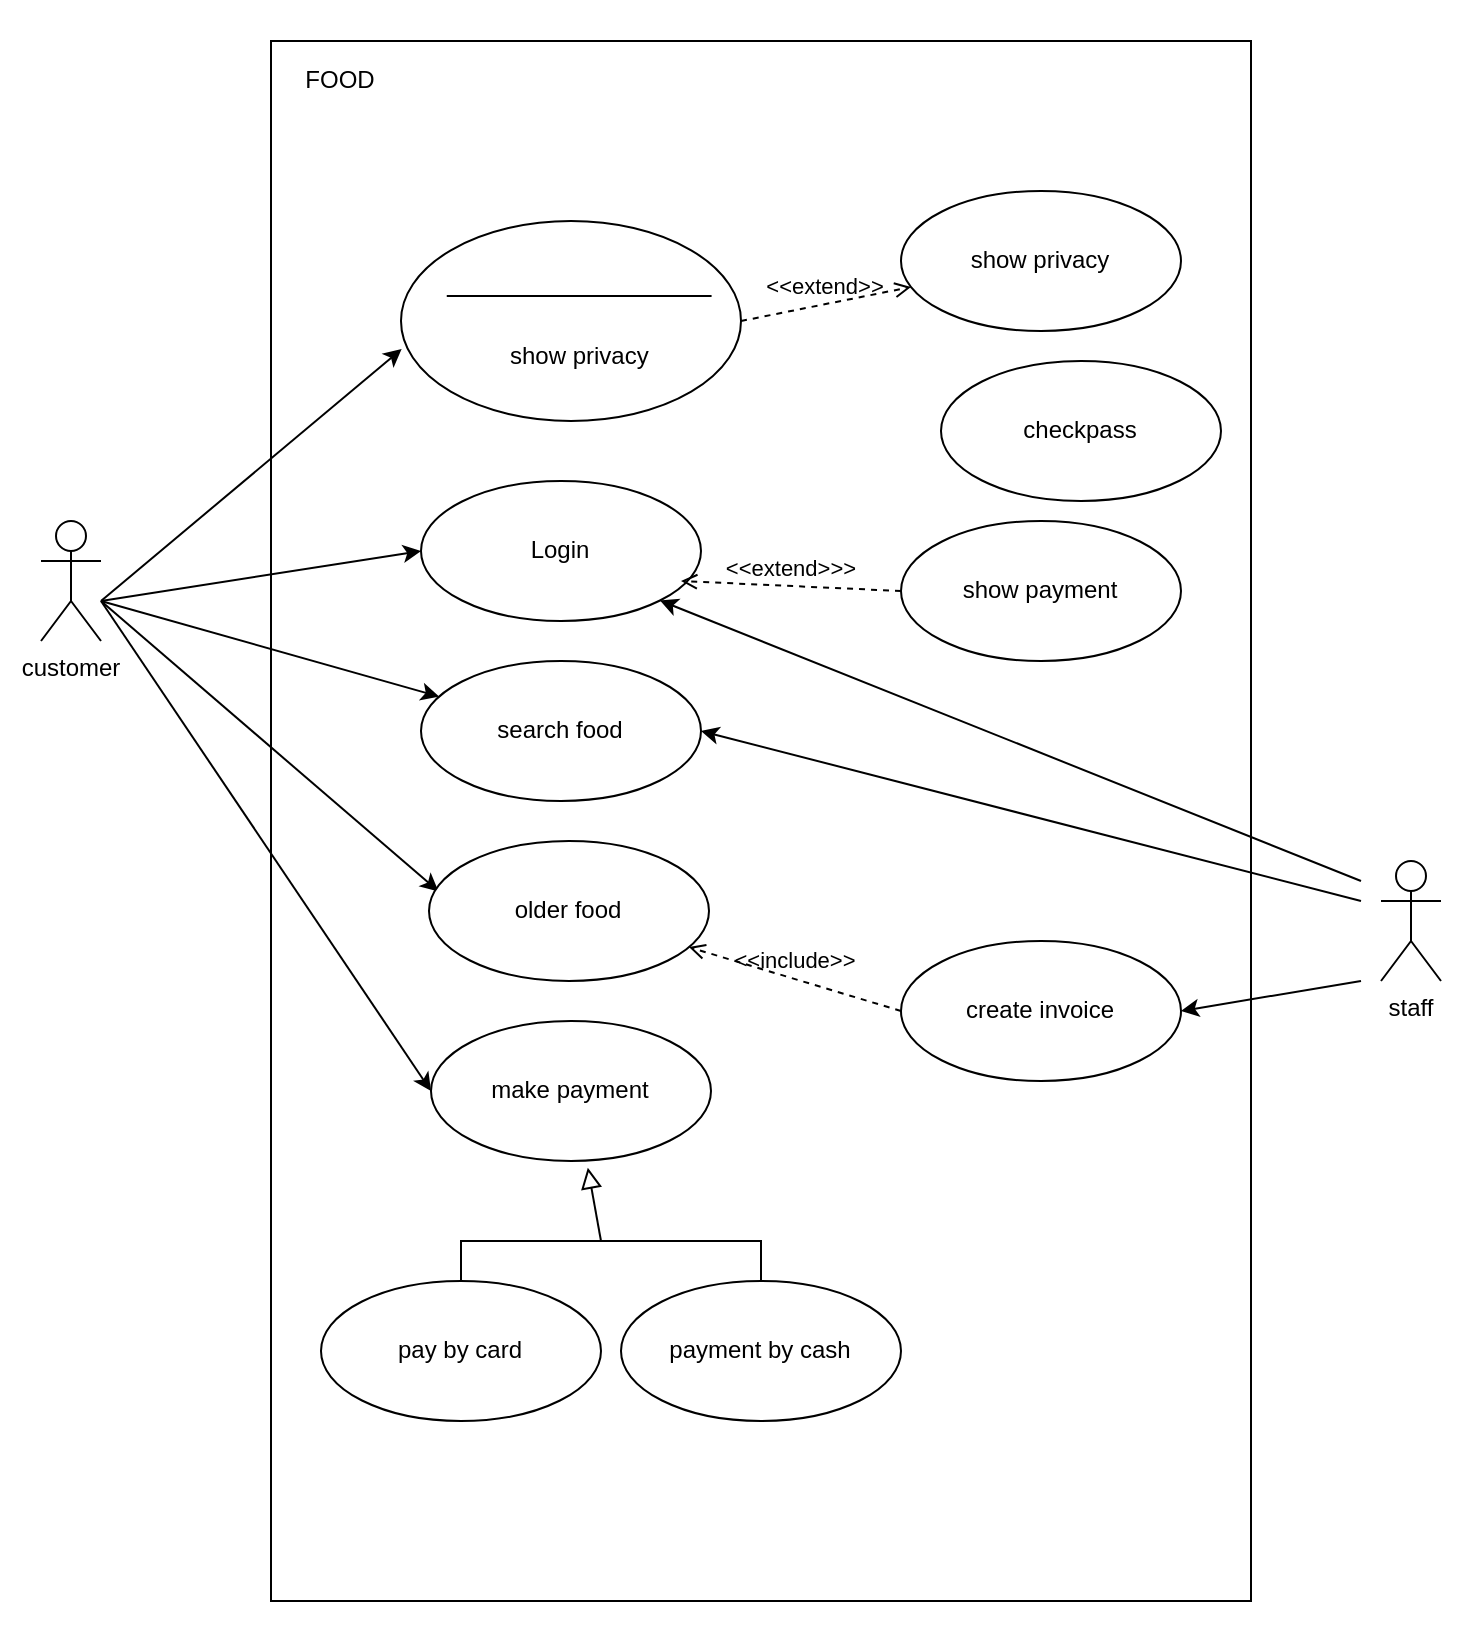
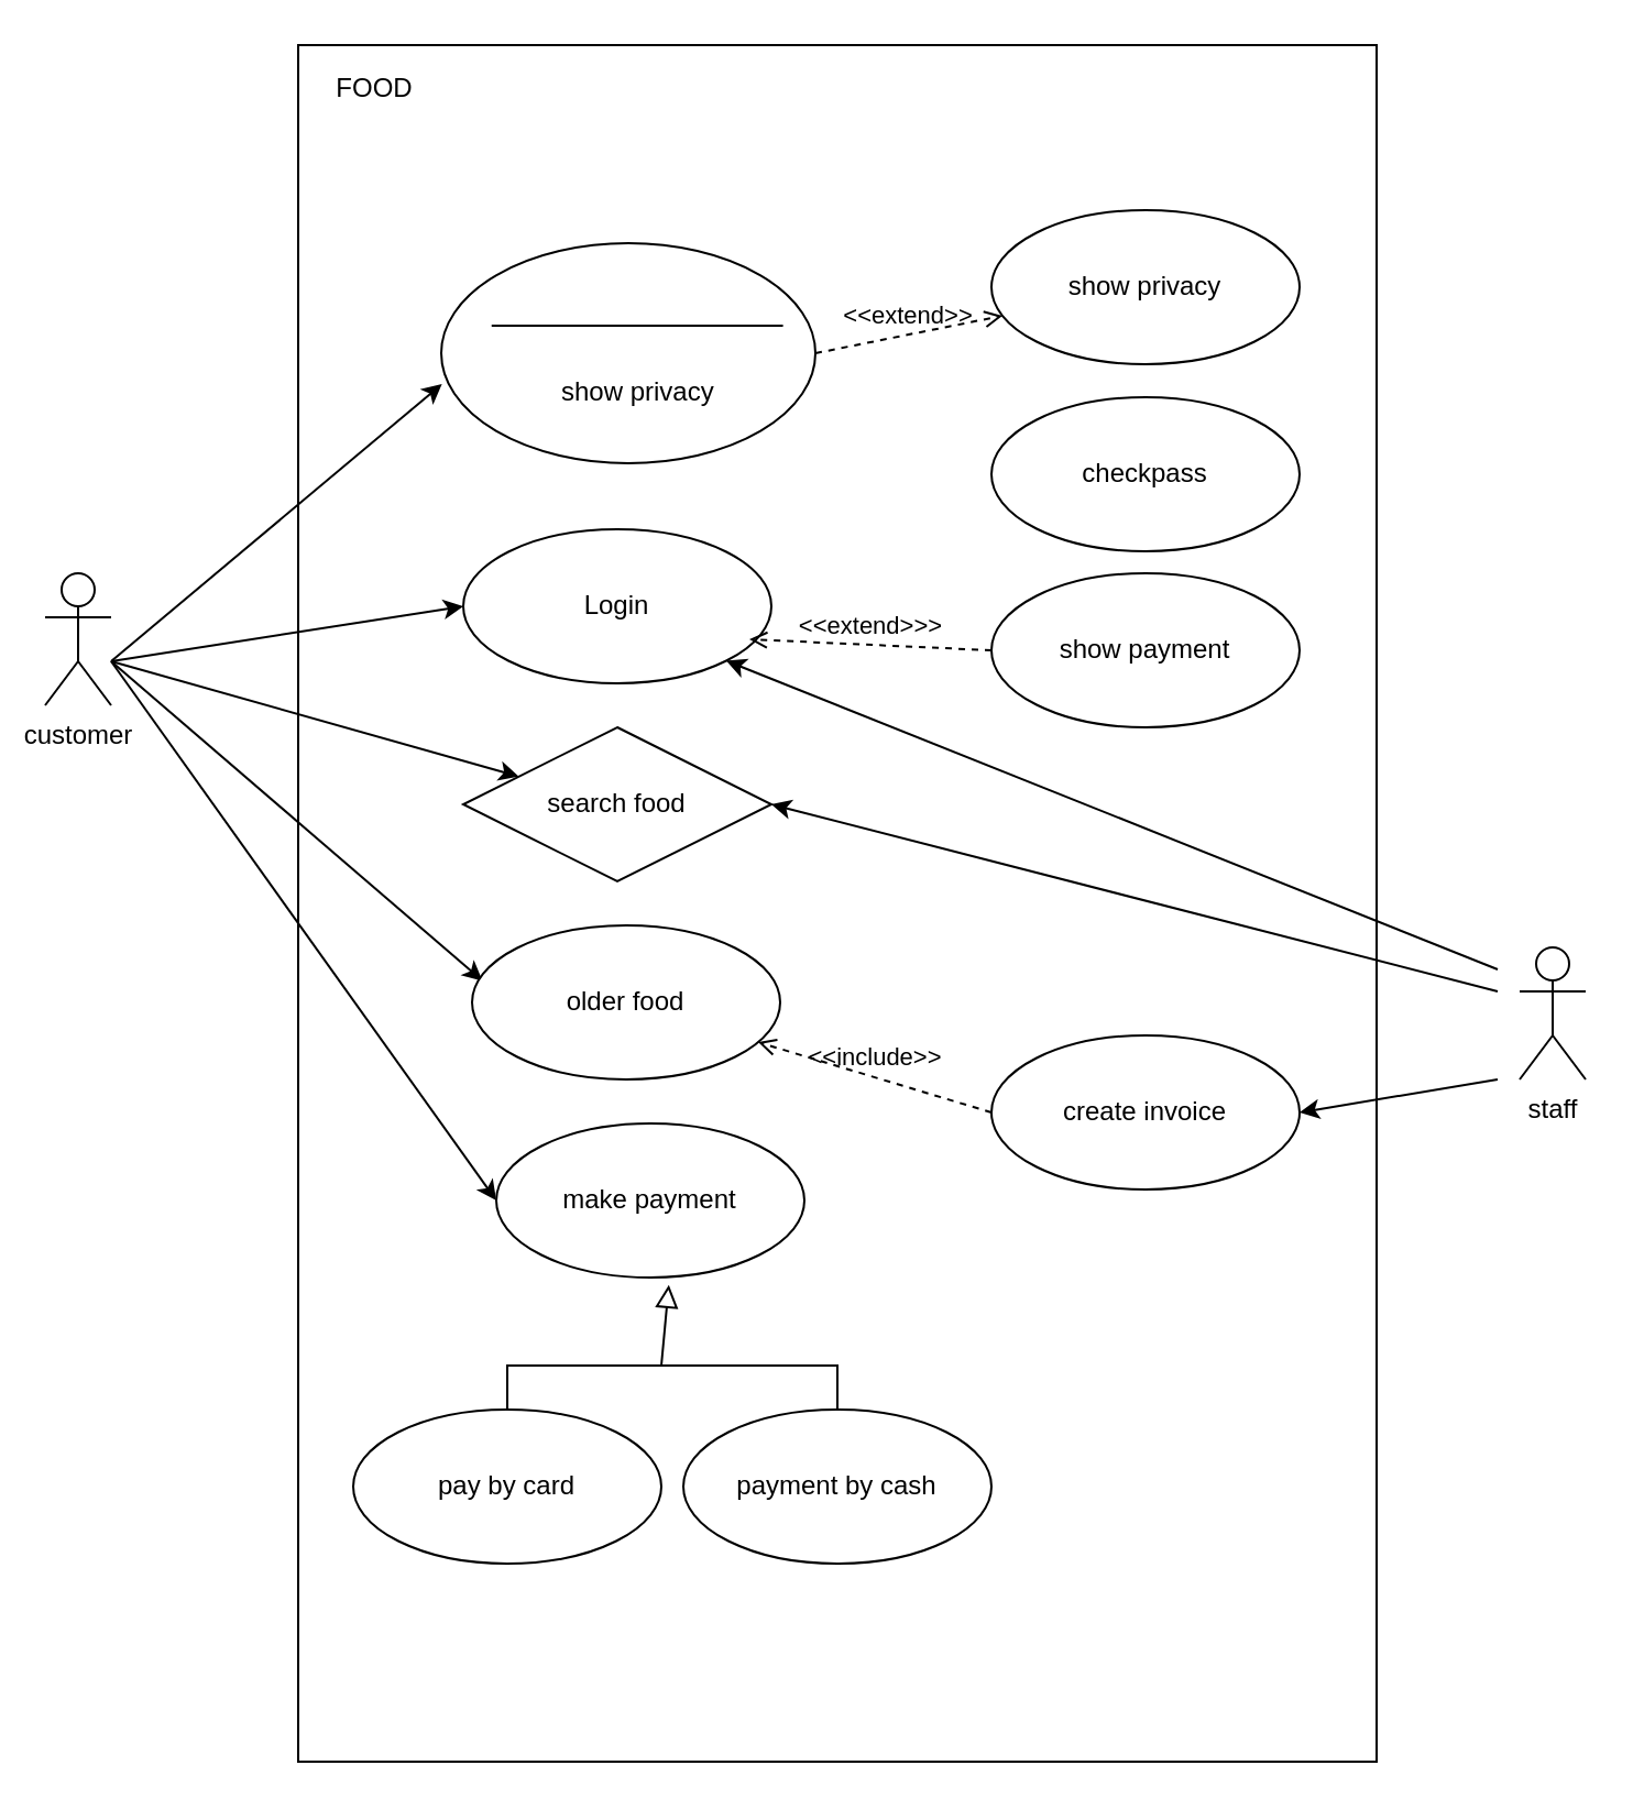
  <mxCell id="0" />
  <mxCell id="1" parent="0" />
  <mxCell id="2" value="customer" style="shape=umlActor;verticalLabelPosition=bottom;verticalAlign=top;html=1;" parent="1" vertex="1"><mxGeometry x="20" y="260" width="30" height="60" as="geometry" /></mxCell>
  <mxCell id="3" value="staff" style="shape=umlActor;verticalLabelPosition=bottom;verticalAlign=top;html=1;" parent="1" vertex="1"><mxGeometry x="690" y="430" width="30" height="60" as="geometry" /></mxCell>
  <mxCell id="4" value="" style="verticalLabelPosition=bottom;verticalAlign=top;html=1;shape=mxgraph.basic.rect;fillColor2=none;strokeWidth=1;size=20;indent=5;" parent="1" vertex="1"><mxGeometry x="135" y="20" width="490" height="780" as="geometry" /></mxCell>
  <mxCell id="5" value="" style="shape=ellipse;container=1;horizontal=1;horizontalStack=0;resizeParent=1;resizeParentMax=0;resizeLast=0;html=1;dashed=0;collapsible=0;" parent="1" vertex="1"><mxGeometry x="200" y="110" width="170" height="100" as="geometry" /></mxCell>
  <mxCell id="6" value="" style="line;strokeWidth=1;fillColor=none;rotatable=0;labelPosition=right;points=[];portConstraint=eastwest;dashed=0;resizeWidth=1;" parent="5" vertex="1"><mxGeometry x="22.885" y="33.33" width="132.404" height="8.333" as="geometry" /></mxCell>
  <mxCell id="7" value="Login" style="ellipse;whiteSpace=wrap;html=1;" parent="1" vertex="1"><mxGeometry x="210" y="240" width="140" height="70" as="geometry" /></mxCell>
- <mxCell id="8" value="search food" style="ellipse;whiteSpace=wrap;html=1;" parent="1" vertex="1"><mxGeometry x="210" y="330" width="140" height="70" as="geometry" /></mxCell>
- <mxCell id="9" value="make payment" style="ellipse;whiteSpace=wrap;html=1;" parent="1" vertex="1"><mxGeometry x="215" y="510" width="140" height="70" as="geometry" /></mxCell>
- <mxCell id="10" value="checkpass" style="ellipse;whiteSpace=wrap;html=1;" parent="1" vertex="1"><mxGeometry x="470" y="180" width="140" height="70" as="geometry" /></mxCell>
+ <mxCell id="8" value="search food" style="rhombus;whiteSpace=wrap;html=1;" parent="1" vertex="1"><mxGeometry x="210" y="330" width="140" height="70" as="geometry" /></mxCell>
+ <mxCell id="9" value="make payment" style="ellipse;whiteSpace=wrap;html=1;" parent="1" vertex="1"><mxGeometry x="225" y="510" width="140" height="70" as="geometry" /></mxCell>
+ <mxCell id="10" value="checkpass" style="ellipse;whiteSpace=wrap;html=1;" parent="1" vertex="1"><mxGeometry x="450" y="180" width="140" height="70" as="geometry" /></mxCell>
  <mxCell id="11" value="show payment" style="ellipse;whiteSpace=wrap;html=1;" parent="1" vertex="1"><mxGeometry x="450" y="260" width="140" height="70" as="geometry" /></mxCell>
  <mxCell id="12" value="payment by cash" style="ellipse;whiteSpace=wrap;html=1;" parent="1" vertex="1"><mxGeometry x="310" y="640" width="140" height="70" as="geometry" /></mxCell>
  <mxCell id="13" value="pay by card" style="ellipse;whiteSpace=wrap;html=1;" parent="1" vertex="1"><mxGeometry x="160" y="640" width="140" height="70" as="geometry" /></mxCell>
  <mxCell id="14" value="show privacy" style="ellipse;whiteSpace=wrap;html=1;" parent="1" vertex="1"><mxGeometry x="450" y="95" width="140" height="70" as="geometry" /></mxCell>
  <mxCell id="15" value="show privacy" style="text;html=1;align=left;verticalAlign=middle;rotatable=0;spacingLeft=25;fillColor=none;strokeColor=none;whiteSpace=wrap;" parent="1" vertex="1"><mxGeometry x="228" y="165" width="112" height="25" as="geometry" /></mxCell>
  <mxCell id="16" value="&amp;lt;&amp;lt;extend&amp;gt;&amp;gt;&amp;gt;" style="endArrow=open;html=1;rounded=0;align=center;verticalAlign=bottom;dashed=1;endFill=0;labelBackgroundColor=none;exitX=0;exitY=0.5;exitDx=0;exitDy=0;" parent="1" source="11" edge="1"><mxGeometry relative="1" as="geometry"><mxPoint x="200" y="360" as="sourcePoint" /><mxPoint x="340" y="290" as="targetPoint" /><Array as="points" /></mxGeometry></mxCell>
  <mxCell id="17" value="&amp;lt;&amp;lt;extend&amp;gt;&amp;gt;" style="endArrow=open;html=1;rounded=0;align=center;verticalAlign=bottom;dashed=1;endFill=0;labelBackgroundColor=none;exitX=1;exitY=0.5;exitDx=0;exitDy=0;" parent="1" source="5" target="14" edge="1"><mxGeometry relative="1" as="geometry"><mxPoint x="200" y="360" as="sourcePoint" /><mxPoint x="360" y="360" as="targetPoint" /></mxGeometry></mxCell>
  <mxCell id="18" value="" style="resizable=0;html=1;align=center;verticalAlign=top;labelBackgroundColor=none;" parent="17" connectable="0" vertex="1"><mxGeometry relative="1" as="geometry" /></mxCell>
  <mxCell id="19" value="" style="endArrow=classic;html=1;rounded=0;endFill=1;" parent="1" target="8" edge="1"><mxGeometry width="50" height="50" relative="1" as="geometry"><mxPoint x="50" y="300" as="sourcePoint" /><mxPoint x="90" y="380" as="targetPoint" /></mxGeometry></mxCell>
  <mxCell id="20" value="" style="endArrow=classic;html=1;rounded=0;entryX=0.002;entryY=0.64;entryDx=0;entryDy=0;entryPerimeter=0;startArrow=none;startFill=0;endFill=1;" parent="1" target="5" edge="1"><mxGeometry width="50" height="50" relative="1" as="geometry"><mxPoint x="50" y="300" as="sourcePoint" /><mxPoint x="310" y="130" as="targetPoint" /></mxGeometry></mxCell>
  <mxCell id="21" value="" style="endArrow=classic;html=1;rounded=0;entryX=0.034;entryY=0.36;entryDx=0;entryDy=0;entryPerimeter=0;endFill=1;" parent="1" target="24" edge="1"><mxGeometry width="50" height="50" relative="1" as="geometry"><mxPoint x="50" y="300" as="sourcePoint" /><mxPoint x="310" y="430" as="targetPoint" /></mxGeometry></mxCell>
  <mxCell id="22" value="" style="endArrow=classic;html=1;rounded=0;entryX=0;entryY=0.5;entryDx=0;entryDy=0;endFill=1;" parent="1" target="7" edge="1"><mxGeometry width="50" height="50" relative="1" as="geometry"><mxPoint x="50" y="300" as="sourcePoint" /><mxPoint x="130" y="265" as="targetPoint" /></mxGeometry></mxCell>
  <mxCell id="23" value="" style="endArrow=none;html=1;rounded=0;exitX=0;exitY=0.5;exitDx=0;exitDy=0;endFill=0;startArrow=classic;startFill=1;" parent="1" source="9" edge="1"><mxGeometry width="50" height="50" relative="1" as="geometry"><mxPoint x="40" y="450" as="sourcePoint" /><mxPoint x="50" y="300" as="targetPoint" /></mxGeometry></mxCell>
  <mxCell id="24" value="older food" style="ellipse;whiteSpace=wrap;html=1;" parent="1" vertex="1"><mxGeometry x="214" y="420" width="140" height="70" as="geometry" /></mxCell>
  <mxCell id="25" value="FOOD" style="text;html=1;strokeColor=none;fillColor=none;align=center;verticalAlign=middle;whiteSpace=wrap;rounded=0;" parent="1" vertex="1"><mxGeometry x="140" y="25" width="60" height="30" as="geometry" /></mxCell>
  <mxCell id="26" value="" style="endArrow=block;html=1;rounded=0;align=center;verticalAlign=bottom;endFill=0;labelBackgroundColor=none;endSize=8;entryX=0.56;entryY=1.048;entryDx=0;entryDy=0;entryPerimeter=0;" parent="1" target="9" edge="1"><mxGeometry relative="1" as="geometry"><mxPoint x="300" y="620" as="sourcePoint" /><mxPoint x="370" y="640" as="targetPoint" /></mxGeometry></mxCell>
  <mxCell id="27" value="" style="resizable=0;html=1;align=center;verticalAlign=top;labelBackgroundColor=none;" parent="26" connectable="0" vertex="1"><mxGeometry relative="1" as="geometry" /></mxCell>
  <mxCell id="28" value="" style="endArrow=none;html=1;rounded=0;exitX=0.5;exitY=0;exitDx=0;exitDy=0;" parent="1" source="13" target="12" edge="1"><mxGeometry width="50" height="50" relative="1" as="geometry"><mxPoint x="270" y="670" as="sourcePoint" /><mxPoint x="320" y="620" as="targetPoint" /><Array as="points"><mxPoint x="230" y="620" /><mxPoint x="290" y="620" /><mxPoint x="380" y="620" /></Array></mxGeometry></mxCell>
  <mxCell id="29" value="" style="endArrow=classic;html=1;rounded=0;entryX=1;entryY=0.5;entryDx=0;entryDy=0;startArrow=none;startFill=0;endFill=1;" edge="1" parent="1" target="8"><mxGeometry width="50" height="50" relative="1" as="geometry"><mxPoint x="680" y="450" as="sourcePoint" /><mxPoint x="540" y="400" as="targetPoint" /></mxGeometry></mxCell>
  <mxCell id="30" value="create invoice" style="ellipse;whiteSpace=wrap;html=1;" vertex="1" parent="1"><mxGeometry x="450" y="470" width="140" height="70" as="geometry" /></mxCell>
  <mxCell id="31" value="" style="endArrow=classic;html=1;rounded=0;entryX=1;entryY=0.5;entryDx=0;entryDy=0;" edge="1" parent="1" target="30"><mxGeometry width="50" height="50" relative="1" as="geometry"><mxPoint x="680" y="490" as="sourcePoint" /><mxPoint x="640" y="450" as="targetPoint" /></mxGeometry></mxCell>
  <mxCell id="32" value="&amp;lt;&amp;lt;include&amp;gt;&amp;gt;" style="html=1;verticalAlign=bottom;labelBackgroundColor=none;endArrow=open;endFill=0;dashed=1;rounded=0;exitX=0;exitY=0.5;exitDx=0;exitDy=0;" edge="1" parent="1" source="30" target="24"><mxGeometry width="160" relative="1" as="geometry"><mxPoint x="360" y="480" as="sourcePoint" /><mxPoint x="520" y="480" as="targetPoint" /></mxGeometry></mxCell>
  <mxCell id="33" value="" style="endArrow=classic;html=1;rounded=0;entryX=1;entryY=1;entryDx=0;entryDy=0;" edge="1" parent="1" target="7"><mxGeometry width="50" height="50" relative="1" as="geometry"><mxPoint x="680" y="440" as="sourcePoint" /><mxPoint x="510" y="460" as="targetPoint" /></mxGeometry></mxCell>
